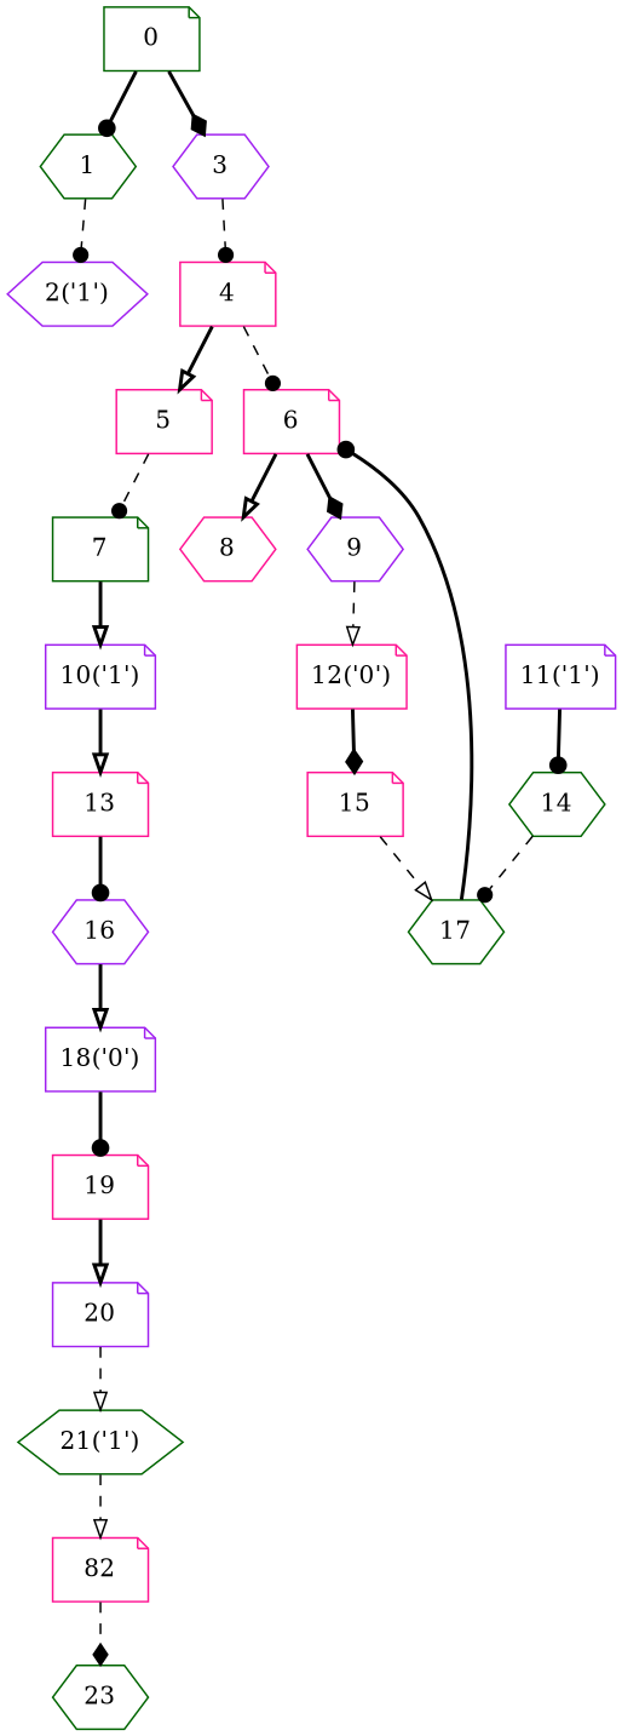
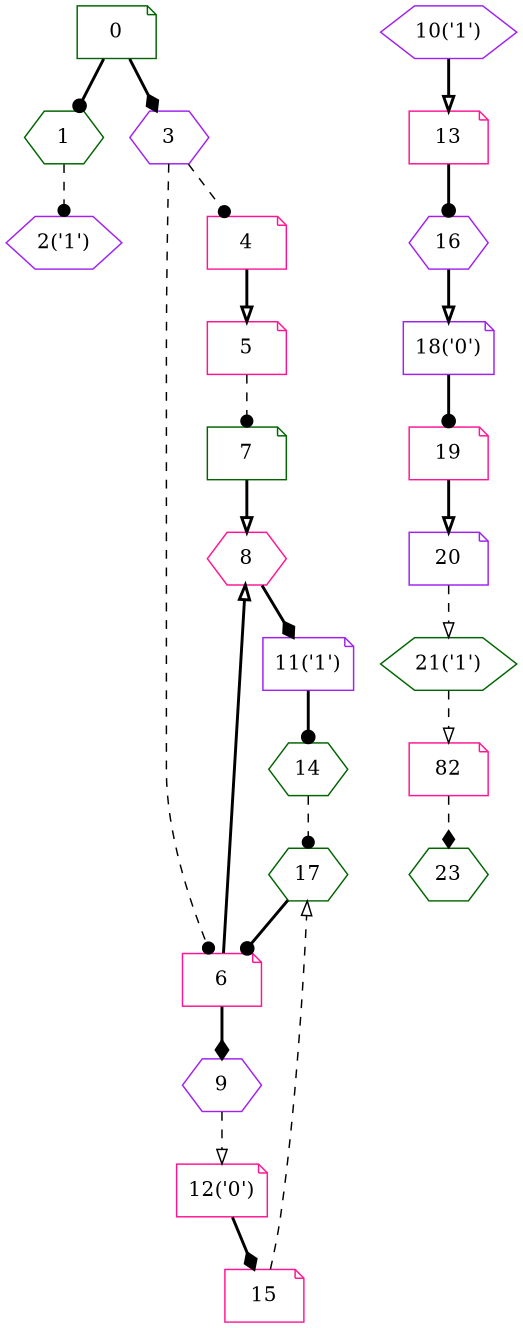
  digraph {
    node [color=deeppink shape=note]
    edge [arrowhead=dot style=bold]
    0 [color=darkgreen]
    1 [color=darkgreen shape=hexagon]
    3 [color=purple shape=hexagon]
    n4 [color=purple label="2('1')" shape=hexagon]
    4
    5
    6
    7 [color=darkgreen]
    8 [shape=hexagon]
    9 [color=purple shape=hexagon]
-   n11 [color=purple label="10('1')"]
+   n11 [color=purple label="10('1')" shape=hexagon]
    n12 [color=purple label="11('1')"]
    n13 [label="12('0')"]
    13
    14 [color=darkgreen shape=hexagon]
    15
    16 [color=purple shape=hexagon]
    17 [color=darkgreen shape=hexagon]
    n19 [color=purple label="18('0')"]
    19
    20 [color=purple]
    n22 [color=darkgreen label="21('1')" shape=hexagon]
    n23 [label=82]
    23 [color=darkgreen shape=hexagon]
    0 -> 1
    0 -> 3 [arrowhead=diamond]
    1 -> n4 [style=dashed]
    3 -> 4 [style=dashed]
    4 -> 5 [arrowhead=onormal]
-   4 -> 6 [style=dashed]
+   3 -> 6 [style=dashed]
    5 -> 7 [style=dashed]
    6 -> 8 [arrowhead=onormal]
    6 -> 9 [arrowhead=diamond]
-   7 -> n11 [arrowhead=onormal]
+   7 -> 8 [arrowhead=onormal]
+   8 -> n12 [arrowhead=diamond]
    9 -> n13 [arrowhead=onormal style=dashed]
    n11 -> 13 [arrowhead=onormal]
    n12 -> 14
    n13 -> 15 [arrowhead=diamond]
    13 -> 16
    14 -> 17 [style=dashed]
    15 -> 17 [arrowhead=onormal style=dashed]
    16 -> n19 [arrowhead=onormal]
    17 -> 6
    n19 -> 19
    19 -> 20 [arrowhead=onormal]
    20 -> n22 [arrowhead=onormal style=dashed]
    n22 -> n23 [arrowhead=onormal style=dashed]
    n23 -> 23 [arrowhead=diamond style=dashed]
  }
